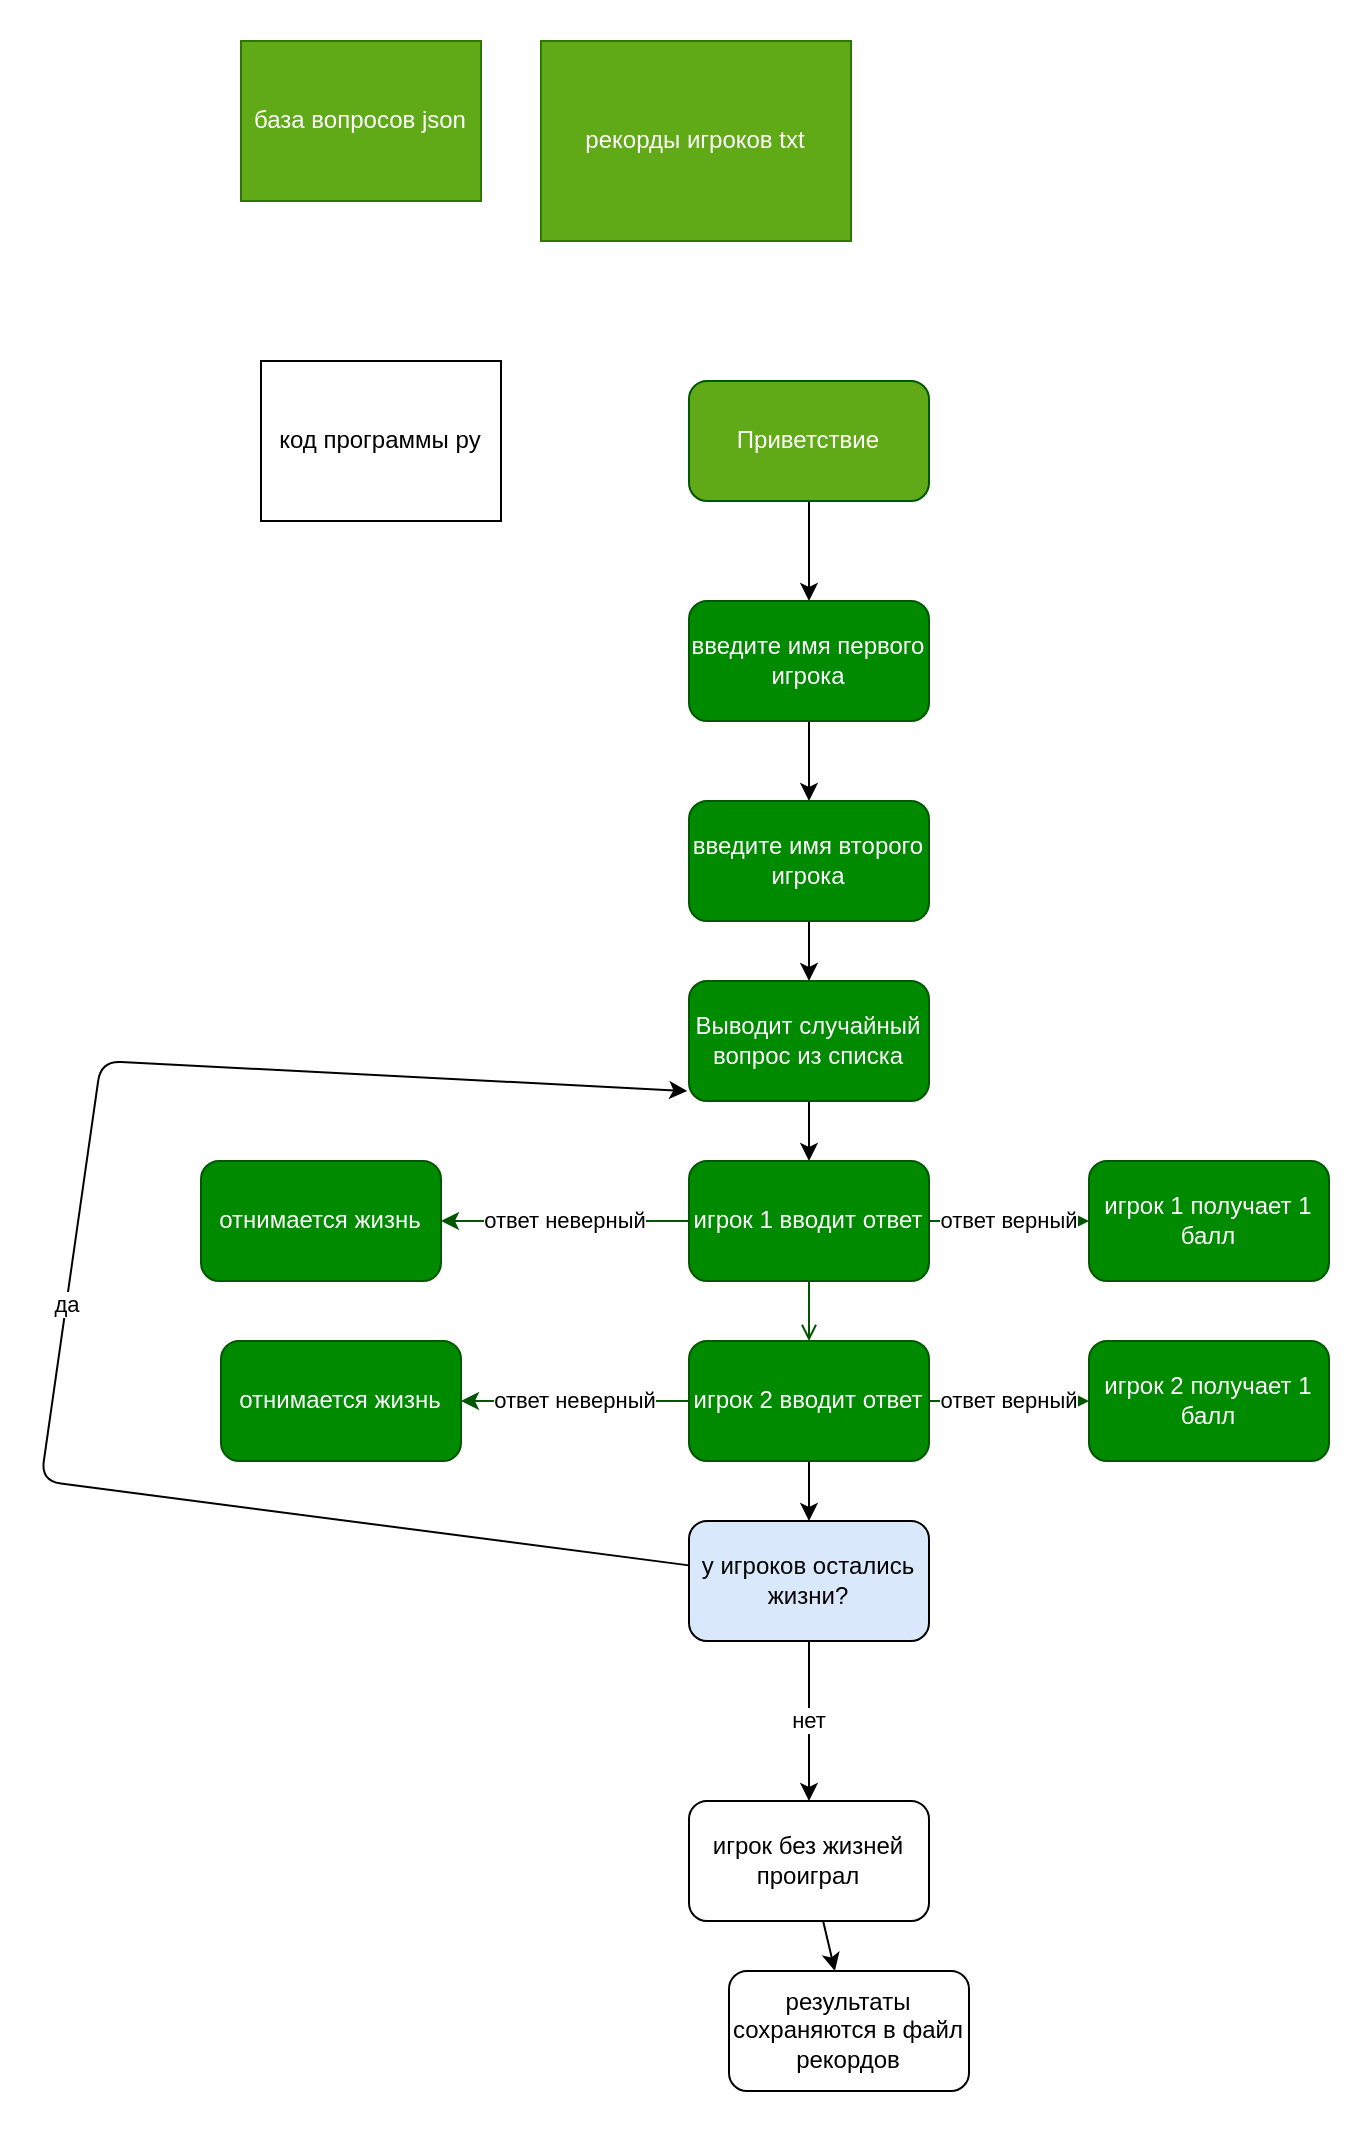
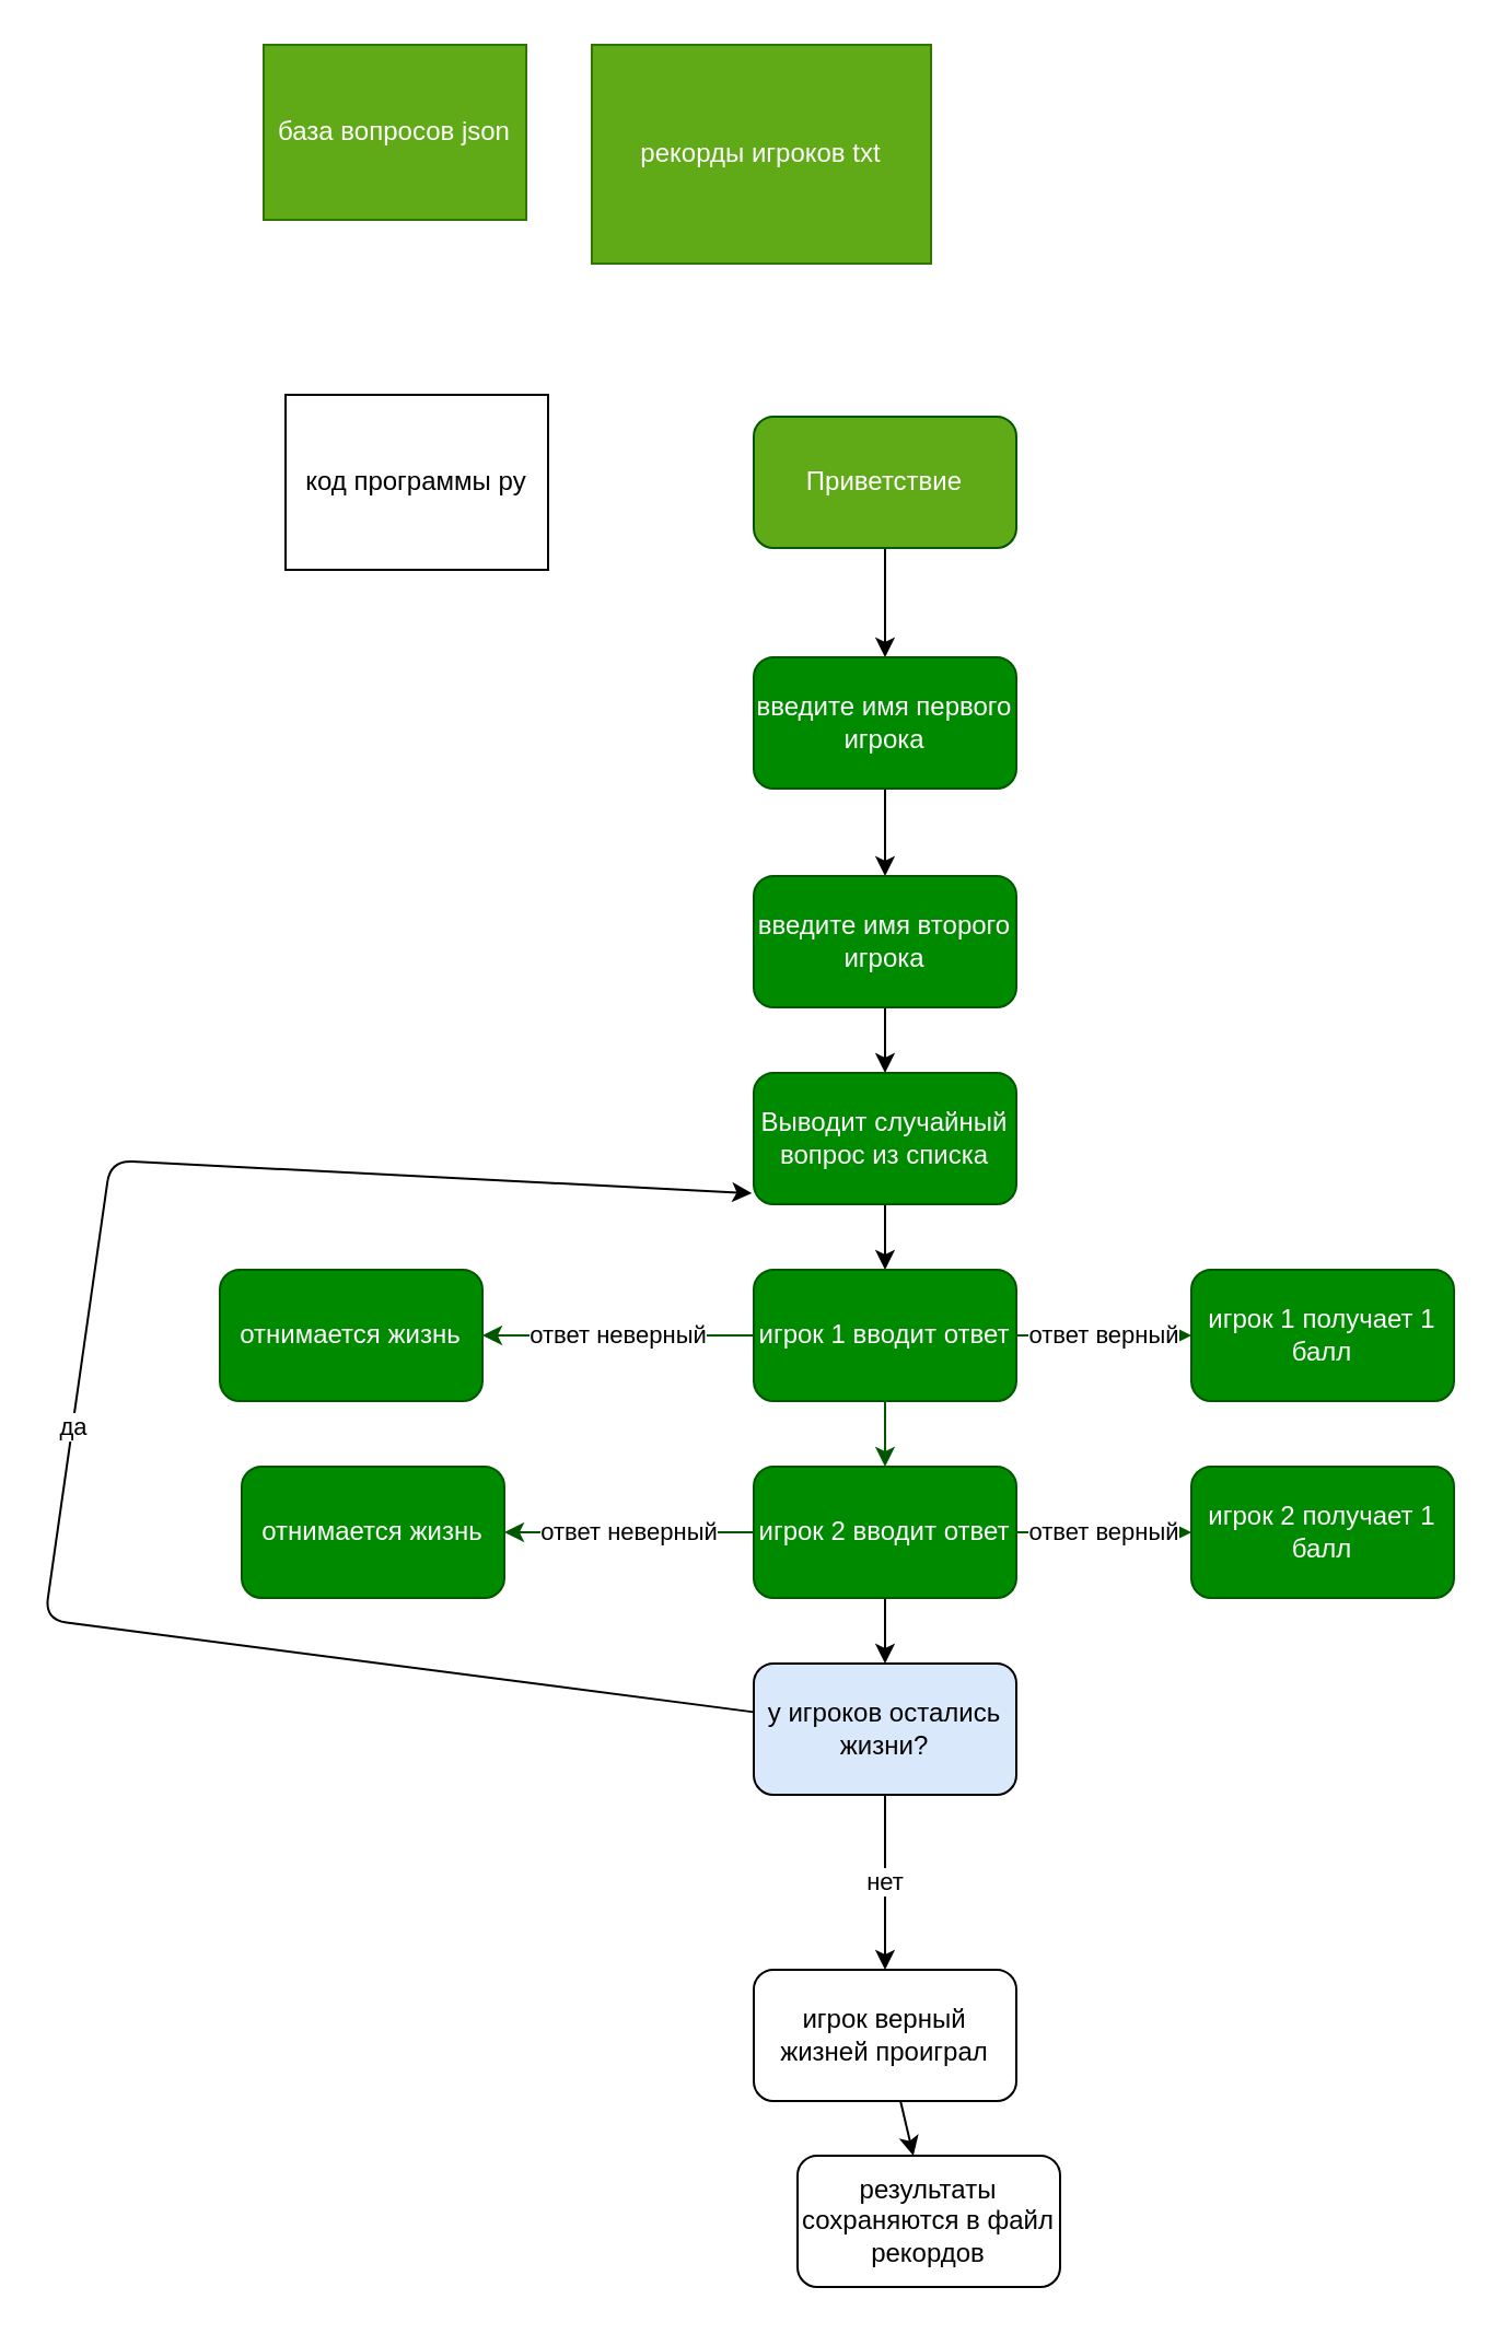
  <mxCell id="0" />
  <mxCell id="1" parent="0" />
  <mxCell id="2" value="база вопросов json" style="rounded=0;whiteSpace=wrap;html=1;fillColor=#60a917;fontColor=#ffffff;strokeColor=#2D7600;" vertex="1" parent="1"><mxGeometry x="120" y="20" width="120" height="80" as="geometry" /></mxCell>
  <mxCell id="3" value="рекорды игроков txt" style="rounded=0;whiteSpace=wrap;html=1;fillColor=#60a917;fontColor=#ffffff;strokeColor=#2D7600;" vertex="1" parent="1"><mxGeometry x="270" y="20" width="155" height="100" as="geometry" /></mxCell>
  <mxCell id="4" value="код программы py" style="rounded=0;whiteSpace=wrap;html=1;" vertex="1" parent="1"><mxGeometry x="130" y="180" width="120" height="80" as="geometry" /></mxCell>
  <mxCell id="5" style="edgeStyle=none;html=1;" edge="1" parent="1" source="6" target="8"><mxGeometry relative="1" as="geometry" /></mxCell>
  <mxCell id="6" value="Приветствие" style="rounded=1;whiteSpace=wrap;html=1;fillColor=#60a917;fontColor=#ffffff;strokeColor=#005700;" vertex="1" parent="1"><mxGeometry x="344" y="190" width="120" height="60" as="geometry" /></mxCell>
  <mxCell id="7" value="" style="edgeStyle=none;html=1;" edge="1" parent="1" source="8" target="10"><mxGeometry relative="1" as="geometry" /></mxCell>
  <mxCell id="8" value="введите имя первого игрока" style="rounded=1;whiteSpace=wrap;html=1;fillColor=#008a00;fontColor=#ffffff;strokeColor=#005700;" vertex="1" parent="1"><mxGeometry x="344" y="300" width="120" height="60" as="geometry" /></mxCell>
  <mxCell id="9" style="edgeStyle=none;html=1;entryX=0.5;entryY=0;entryDx=0;entryDy=0;" edge="1" parent="1" source="10" target="12"><mxGeometry relative="1" as="geometry" /></mxCell>
  <mxCell id="10" value="введите имя второго игрока" style="rounded=1;whiteSpace=wrap;html=1;fillColor=#008a00;fontColor=#ffffff;strokeColor=#005700;" vertex="1" parent="1"><mxGeometry x="344" y="400" width="120" height="60" as="geometry" /></mxCell>
  <mxCell id="11" style="edgeStyle=none;html=1;" edge="1" parent="1" source="12" target="16"><mxGeometry relative="1" as="geometry" /></mxCell>
  <mxCell id="12" value="Выводит случайный вопрос из списка" style="rounded=1;whiteSpace=wrap;html=1;fillColor=#008a00;fontColor=#ffffff;strokeColor=#005700;" vertex="1" parent="1"><mxGeometry x="344" y="490" width="120" height="60" as="geometry" /></mxCell>
- <mxCell id="13" value="" style="edgeStyle=none;html=1;fillColor=#008a00;strokeColor=#005700;endArrow=open;" edge="1" parent="1" source="16" target="20"><mxGeometry relative="1" as="geometry" /></mxCell>
+ <mxCell id="13" value="" style="edgeStyle=none;html=1;fillColor=#008a00;strokeColor=#005700;" edge="1" parent="1" source="16" target="20"><mxGeometry relative="1" as="geometry" /></mxCell>
  <mxCell id="14" value="ответ верный" style="edgeStyle=none;html=1;fillColor=#008a00;strokeColor=#005700;" edge="1" parent="1" source="16" target="21"><mxGeometry relative="1" as="geometry"><Array as="points"><mxPoint x="500" y="610" /></Array></mxGeometry></mxCell>
  <mxCell id="15" value="ответ неверный" style="edgeStyle=none;html=1;fillColor=#008a00;strokeColor=#005700;" edge="1" parent="1" source="16" target="23"><mxGeometry relative="1" as="geometry" /></mxCell>
  <mxCell id="16" value="игрок 1 вводит ответ" style="rounded=1;whiteSpace=wrap;html=1;fillColor=#008a00;fontColor=#ffffff;strokeColor=#005700;" vertex="1" parent="1"><mxGeometry x="344" y="580" width="120" height="60" as="geometry" /></mxCell>
  <mxCell id="17" value="ответ верный" style="edgeStyle=none;html=1;fillColor=#008a00;strokeColor=#005700;" edge="1" parent="1" source="20" target="22"><mxGeometry relative="1" as="geometry" /></mxCell>
  <mxCell id="18" value="ответ неверный" style="edgeStyle=none;html=1;fillColor=#008a00;strokeColor=#005700;" edge="1" parent="1" source="20" target="24"><mxGeometry relative="1" as="geometry" /></mxCell>
  <mxCell id="19" style="edgeStyle=none;html=1;" edge="1" parent="1" source="20" target="27"><mxGeometry relative="1" as="geometry" /></mxCell>
  <mxCell id="20" value="игрок 2 вводит ответ" style="rounded=1;whiteSpace=wrap;html=1;fillColor=#008a00;fontColor=#ffffff;strokeColor=#005700;" vertex="1" parent="1"><mxGeometry x="344" y="670" width="120" height="60" as="geometry" /></mxCell>
  <mxCell id="21" value="игрок 1 получает 1 балл" style="whiteSpace=wrap;html=1;rounded=1;fillColor=#008a00;fontColor=#ffffff;strokeColor=#005700;" vertex="1" parent="1"><mxGeometry x="544" y="580" width="120" height="60" as="geometry" /></mxCell>
  <mxCell id="22" value="игрок 2 получает 1 балл" style="whiteSpace=wrap;html=1;rounded=1;fillColor=#008a00;fontColor=#ffffff;strokeColor=#005700;" vertex="1" parent="1"><mxGeometry x="544" y="670" width="120" height="60" as="geometry" /></mxCell>
  <mxCell id="23" value="отнимается жизнь" style="rounded=1;whiteSpace=wrap;html=1;fillColor=#008a00;fontColor=#ffffff;strokeColor=#005700;" vertex="1" parent="1"><mxGeometry x="100" y="580" width="120" height="60" as="geometry" /></mxCell>
  <mxCell id="24" value="отнимается жизнь" style="whiteSpace=wrap;html=1;rounded=1;fillColor=#008a00;fontColor=#ffffff;strokeColor=#005700;" vertex="1" parent="1"><mxGeometry x="110" y="670" width="120" height="60" as="geometry" /></mxCell>
  <mxCell id="25" value="да" style="edgeStyle=none;html=1;entryX=-0.007;entryY=0.917;entryDx=0;entryDy=0;entryPerimeter=0;" edge="1" parent="1" source="27" target="12"><mxGeometry relative="1" as="geometry"><Array as="points"><mxPoint x="20" y="740" /><mxPoint x="50" y="530" /></Array></mxGeometry></mxCell>
  <mxCell id="26" value="нет" style="edgeStyle=none;html=1;" edge="1" parent="1" source="27" target="29"><mxGeometry relative="1" as="geometry" /></mxCell>
  <mxCell id="27" value="у игроков остались жизни?" style="rounded=1;whiteSpace=wrap;html=1;fillColor=#dae8fc;" vertex="1" parent="1"><mxGeometry x="344" y="760" width="120" height="60" as="geometry" /></mxCell>
  <mxCell id="28" value="" style="edgeStyle=none;html=1;" edge="1" parent="1" source="29" target="30"><mxGeometry relative="1" as="geometry" /></mxCell>
- <mxCell id="29" value="игрок без жизней проиграл" style="whiteSpace=wrap;html=1;rounded=1;" vertex="1" parent="1"><mxGeometry x="344" y="900" width="120" height="60" as="geometry" /></mxCell>
+ <mxCell id="29" value="игрок верный жизней проиграл" style="whiteSpace=wrap;html=1;rounded=1;" vertex="1" parent="1"><mxGeometry x="344" y="900" width="120" height="60" as="geometry" /></mxCell>
  <mxCell id="30" value="результаты сохраняются в файл рекордов" style="whiteSpace=wrap;html=1;rounded=1;" vertex="1" parent="1"><mxGeometry x="364" y="985" width="120" height="60" as="geometry" /></mxCell>
